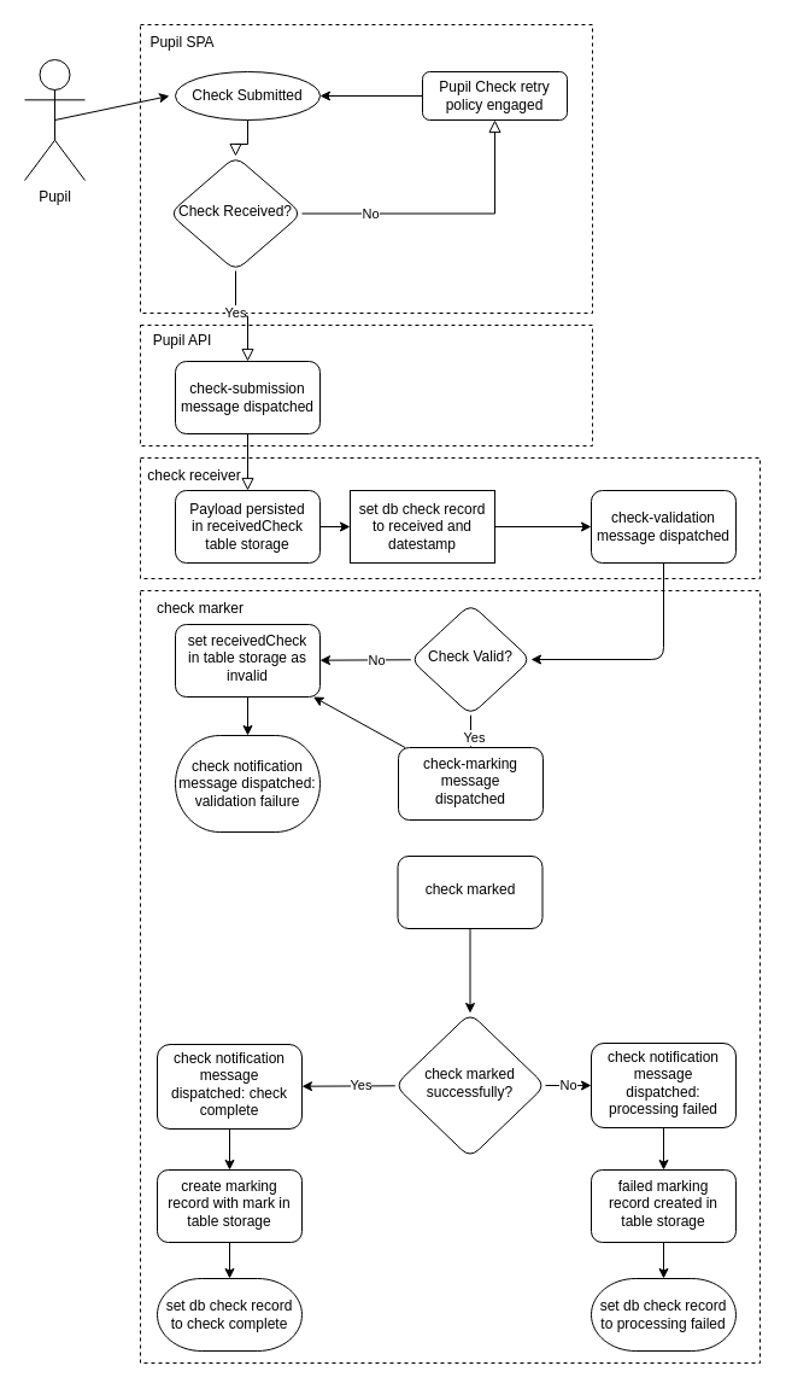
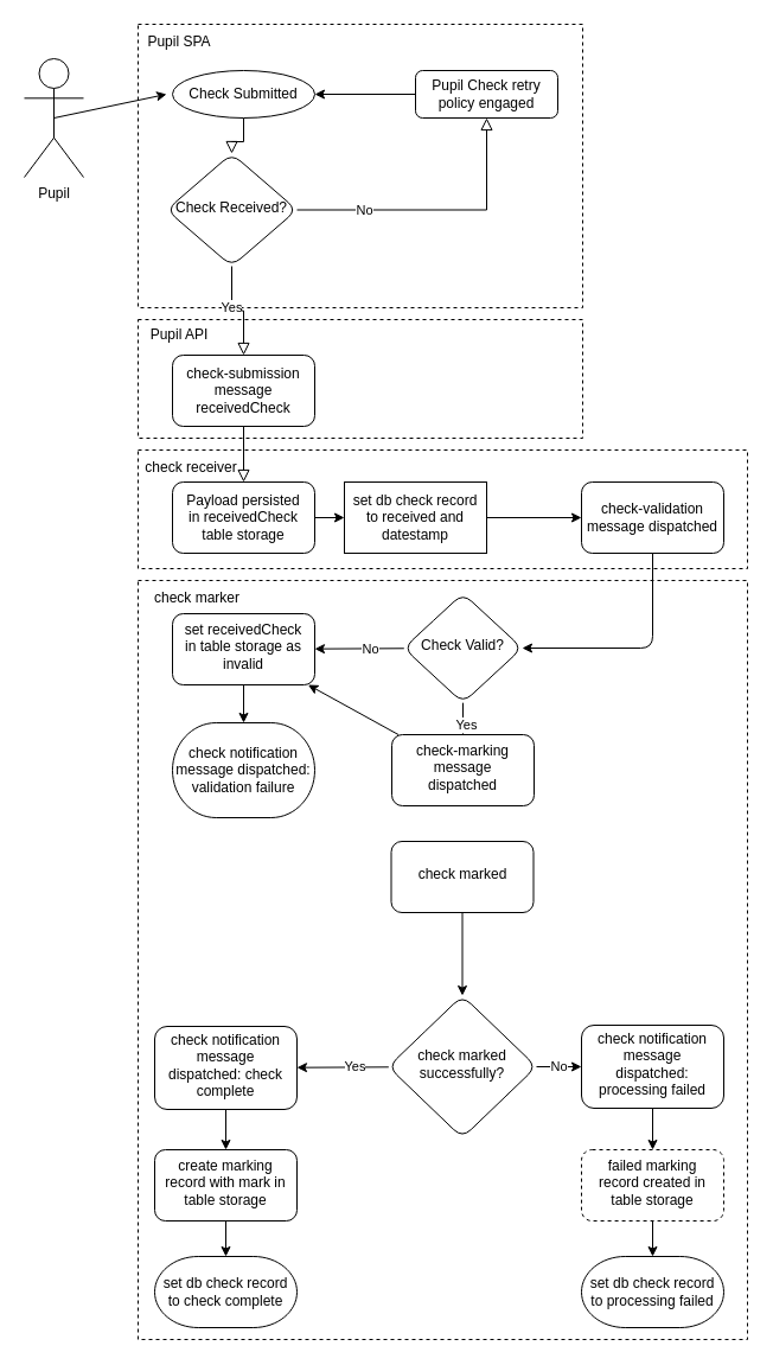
  <mxCell id="0" />
  <mxCell id="1" value="Roles" style="locked=1;" parent="0" />
  <mxCell id="2" value="" style="group" parent="1" vertex="1" connectable="0"><mxGeometry x="116" y="20" width="375" height="239" as="geometry" /></mxCell>
  <mxCell id="3" value="" style="rounded=0;whiteSpace=wrap;html=1;dashed=1;fillColor=none;" parent="2" vertex="1"><mxGeometry width="375" height="239" as="geometry" /></mxCell>
  <mxCell id="4" value="Pupil SPA" style="text;html=1;strokeColor=none;fillColor=none;align=center;verticalAlign=middle;whiteSpace=wrap;rounded=0;dashed=1;opacity=0;" parent="2" vertex="1"><mxGeometry width="70" height="30" as="geometry" /></mxCell>
  <mxCell id="5" value="" style="group" vertex="1" connectable="0" parent="1"><mxGeometry x="116" y="269" width="375" height="100" as="geometry" /></mxCell>
  <mxCell id="6" value="" style="rounded=0;whiteSpace=wrap;html=1;dashed=1;fillColor=none;" vertex="1" parent="5"><mxGeometry width="375" height="100" as="geometry" /></mxCell>
  <mxCell id="7" value="Pupil API" style="text;html=1;strokeColor=none;fillColor=none;align=center;verticalAlign=middle;whiteSpace=wrap;rounded=0;dashed=1;opacity=0;" vertex="1" parent="5"><mxGeometry width="70" height="25" as="geometry" /></mxCell>
  <mxCell id="8" value="" style="group" vertex="1" connectable="0" parent="1"><mxGeometry x="116" y="379" width="514" height="100" as="geometry" /></mxCell>
  <mxCell id="9" value="" style="rounded=0;whiteSpace=wrap;html=1;dashed=1;fillColor=none;" vertex="1" parent="8"><mxGeometry width="514" height="100" as="geometry" /></mxCell>
  <mxCell id="10" value="check receiver" style="text;html=1;strokeColor=none;fillColor=none;align=center;verticalAlign=middle;whiteSpace=wrap;rounded=0;dashed=1;" vertex="1" parent="8"><mxGeometry width="90" height="30" as="geometry" /></mxCell>
  <mxCell id="11" value="" style="rounded=0;whiteSpace=wrap;html=1;dashed=1;fillColor=none;" vertex="1" parent="1"><mxGeometry x="116" y="489" width="514" height="640" as="geometry" /></mxCell>
  <mxCell id="12" value="check marker" style="text;html=1;strokeColor=none;fillColor=none;align=center;verticalAlign=middle;whiteSpace=wrap;rounded=0;dashed=1;" vertex="1" parent="1"><mxGeometry x="116" y="489" width="100" height="30" as="geometry" /></mxCell>
  <mxCell id="13" value="Flowchart" style="" parent="0" />
  <mxCell id="14" value="" style="rounded=0;html=1;jettySize=auto;orthogonalLoop=1;fontSize=11;endArrow=block;endFill=0;endSize=8;strokeWidth=1;shadow=0;labelBackgroundColor=none;edgeStyle=orthogonalEdgeStyle;" parent="13" source="15" target="20" edge="1"><mxGeometry relative="1" as="geometry" /></mxCell>
  <mxCell id="15" value="Check Submitted" style="strokeWidth=1;html=1;shape=mxgraph.flowchart.start_1;whiteSpace=wrap;shadow=0;fontFamily=Helvetica;fontSize=12;fontColor=default;align=center;strokeColor=default;fillColor=default;" parent="13" vertex="1"><mxGeometry x="145" y="59" width="120" height="40" as="geometry" /></mxCell>
  <mxCell id="16" value="" style="rounded=0;html=1;jettySize=auto;orthogonalLoop=1;fontSize=11;endArrow=block;endFill=0;endSize=8;strokeWidth=1;shadow=0;labelBackgroundColor=none;edgeStyle=orthogonalEdgeStyle;" parent="13" source="20" target="25" edge="1"><mxGeometry y="20" relative="1" as="geometry"><mxPoint as="offset" /><mxPoint x="200" y="319" as="targetPoint" /></mxGeometry></mxCell>
  <mxCell id="17" value="Yes" style="edgeLabel;html=1;align=center;verticalAlign=middle;resizable=0;points=[];" vertex="1" connectable="0" parent="16"><mxGeometry x="-0.2" y="-1" relative="1" as="geometry"><mxPoint as="offset" /></mxGeometry></mxCell>
  <mxCell id="18" value="" style="edgeStyle=orthogonalEdgeStyle;rounded=0;html=1;jettySize=auto;orthogonalLoop=1;fontSize=11;endArrow=block;endFill=0;endSize=8;strokeWidth=1;shadow=0;labelBackgroundColor=none;" parent="13" source="20" target="21" edge="1"><mxGeometry x="-0.746" y="10" relative="1" as="geometry"><mxPoint as="offset" /></mxGeometry></mxCell>
  <mxCell id="19" value="No" style="edgeLabel;html=1;align=center;verticalAlign=middle;resizable=0;points=[];" parent="18" vertex="1" connectable="0"><mxGeometry x="-0.527" relative="1" as="geometry"><mxPoint as="offset" /></mxGeometry></mxCell>
  <mxCell id="20" value="Check Received?" style="rhombus;whiteSpace=wrap;html=1;shadow=0;fontFamily=Helvetica;fontSize=12;align=center;strokeWidth=1;spacing=6;spacingTop=-4;rounded=1;" parent="13" vertex="1"><mxGeometry x="140" y="129" width="110" height="95" as="geometry" /></mxCell>
  <mxCell id="21" value="Pupil Check retry policy engaged" style="rounded=1;whiteSpace=wrap;html=1;fontSize=12;glass=0;strokeWidth=1;shadow=0;" parent="13" vertex="1"><mxGeometry x="350" y="59" width="120" height="40" as="geometry" /></mxCell>
  <mxCell id="22" value="" style="rounded=0;html=1;jettySize=auto;orthogonalLoop=1;fontSize=11;endArrow=block;endFill=0;endSize=8;strokeWidth=1;shadow=0;labelBackgroundColor=none;edgeStyle=orthogonalEdgeStyle;exitX=0.5;exitY=1;exitDx=0;exitDy=0;" parent="13" source="25" target="24" edge="1"><mxGeometry x="0.333" y="20" relative="1" as="geometry"><mxPoint as="offset" /><mxPoint x="200" y="399" as="sourcePoint" /></mxGeometry></mxCell>
  <mxCell id="23" value="" style="edgeStyle=orthogonalEdgeStyle;rounded=0;orthogonalLoop=1;jettySize=auto;html=1;" parent="13" source="24" target="29" edge="1"><mxGeometry relative="1" as="geometry" /></mxCell>
  <mxCell id="24" value="Payload persisted&lt;div&gt;in receivedCheck table storage&lt;/div&gt;" style="rounded=1;whiteSpace=wrap;html=1;fontSize=12;glass=0;strokeWidth=1;shadow=0;" parent="13" vertex="1"><mxGeometry x="145" y="406" width="120" height="60" as="geometry" /></mxCell>
- <mxCell id="25" value="check-submission message dispatched" style="rounded=1;whiteSpace=wrap;html=1;fontSize=12;glass=0;strokeWidth=1;shadow=0;" parent="13" vertex="1"><mxGeometry x="145" y="299" width="120" height="60" as="geometry" /></mxCell>
+ <mxCell id="25" value="check-submission message receivedCheck" style="rounded=1;whiteSpace=wrap;html=1;fontSize=12;glass=0;strokeWidth=1;shadow=0;" parent="13" vertex="1"><mxGeometry x="145" y="299" width="120" height="60" as="geometry" /></mxCell>
  <mxCell id="26" value="" style="endArrow=classic;html=1;rounded=0;entryX=1;entryY=0.5;entryDx=0;entryDy=0;exitX=0;exitY=0.5;exitDx=0;exitDy=0;" parent="13" source="21" target="15" edge="1"><mxGeometry width="50" height="50" relative="1" as="geometry"><mxPoint x="350" y="29" as="sourcePoint" /><mxPoint x="420" y="269" as="targetPoint" /><Array as="points" /></mxGeometry></mxCell>
  <mxCell id="27" value="Pupil" style="shape=umlActor;verticalLabelPosition=bottom;verticalAlign=top;html=1;outlineConnect=0;" parent="13" vertex="1"><mxGeometry x="20" y="49" width="50" height="100" as="geometry" /></mxCell>
  <mxCell id="28" value="" style="edgeStyle=none;html=1;" edge="1" parent="13" source="29" target="58"><mxGeometry relative="1" as="geometry" /></mxCell>
  <mxCell id="29" value="set db check record to received and datestamp" style="whiteSpace=wrap;html=1;glass=0;strokeWidth=1;shadow=0;rounded=0;" parent="13" vertex="1"><mxGeometry x="290" y="406" width="120" height="60" as="geometry" /></mxCell>
  <mxCell id="30" value="" style="endArrow=classic;html=1;exitX=0.5;exitY=0.5;exitDx=0;exitDy=0;exitPerimeter=0;" parent="13" source="27" edge="1"><mxGeometry width="50" height="50" relative="1" as="geometry"><mxPoint x="280" y="479" as="sourcePoint" /><mxPoint x="140" y="79" as="targetPoint" /></mxGeometry></mxCell>
  <mxCell id="31" value="" style="edgeStyle=orthogonalEdgeStyle;rounded=0;orthogonalLoop=1;jettySize=auto;html=1;fontFamily=Helvetica;fontSize=12;fontColor=default;" parent="13" source="35" target="37" edge="1"><mxGeometry relative="1" as="geometry" /></mxCell>
  <mxCell id="32" value="Yes" style="edgeLabel;html=1;align=center;verticalAlign=middle;resizable=0;points=[];" parent="31" vertex="1" connectable="0"><mxGeometry x="-0.309" y="2" relative="1" as="geometry"><mxPoint as="offset" /></mxGeometry></mxCell>
  <mxCell id="33" value="" style="edgeStyle=none;html=1;" parent="13" source="35" target="45" edge="1"><mxGeometry relative="1" as="geometry" /></mxCell>
  <mxCell id="34" value="No" style="edgeLabel;html=1;align=center;verticalAlign=middle;resizable=0;points=[];" parent="33" vertex="1" connectable="0"><mxGeometry x="-0.227" relative="1" as="geometry"><mxPoint as="offset" /></mxGeometry></mxCell>
  <mxCell id="35" value="Check Valid?" style="rhombus;whiteSpace=wrap;html=1;shadow=0;fontFamily=Helvetica;fontSize=12;align=center;strokeWidth=1;spacing=6;spacingTop=-4;rounded=1;" parent="13" vertex="1"><mxGeometry x="340" y="499.85" width="100" height="92.31" as="geometry" /></mxCell>
  <mxCell id="36" value="" style="edgeStyle=none;html=1;" parent="13" source="37" target="45" edge="1"><mxGeometry relative="1" as="geometry" /></mxCell>
  <mxCell id="37" value="check-marking message dispatched" style="whiteSpace=wrap;html=1;shadow=0;strokeWidth=1;spacing=6;spacingTop=-4;rounded=1;glass=0;" parent="13" vertex="1"><mxGeometry x="330" y="619" width="120" height="60" as="geometry" /></mxCell>
  <mxCell id="38" value="" style="edgeStyle=none;html=1;" parent="13" source="39" target="43" edge="1"><mxGeometry relative="1" as="geometry" /></mxCell>
  <mxCell id="39" value="check marked" style="whiteSpace=wrap;html=1;shadow=0;strokeWidth=1;spacing=6;spacingTop=-4;rounded=1;glass=0;" parent="13" vertex="1"><mxGeometry x="329.5" y="709" width="120" height="60" as="geometry" /></mxCell>
  <mxCell id="40" value="No" style="edgeStyle=none;html=1;" parent="13" source="43" target="49" edge="1"><mxGeometry relative="1" as="geometry" /></mxCell>
  <mxCell id="41" value="" style="edgeStyle=none;html=1;" parent="13" source="43" target="52" edge="1"><mxGeometry relative="1" as="geometry" /></mxCell>
  <mxCell id="42" value="Yes" style="edgeLabel;html=1;align=center;verticalAlign=middle;resizable=0;points=[];" parent="41" vertex="1" connectable="0"><mxGeometry x="-0.212" y="-1" relative="1" as="geometry"><mxPoint x="1" as="offset" /></mxGeometry></mxCell>
  <mxCell id="43" value="check marked successfully?" style="rhombus;whiteSpace=wrap;html=1;shadow=0;strokeWidth=1;spacing=6;spacingTop=-4;rounded=1;glass=0;" parent="13" vertex="1"><mxGeometry x="327" y="839" width="125" height="120" as="geometry" /></mxCell>
  <mxCell id="44" value="" style="edgeStyle=none;html=1;" parent="13" source="45" target="46" edge="1"><mxGeometry relative="1" as="geometry" /></mxCell>
  <mxCell id="45" value="set receivedCheck in table storage as invalid" style="whiteSpace=wrap;html=1;shadow=0;strokeWidth=1;spacing=6;spacingTop=-4;rounded=1;" parent="13" vertex="1"><mxGeometry x="145" y="517" width="120" height="60" as="geometry" /></mxCell>
  <mxCell id="46" value="check notification message dispatched: validation failure" style="strokeWidth=1;html=1;shape=mxgraph.flowchart.terminator;whiteSpace=wrap;shadow=0;fontFamily=Helvetica;fontSize=12;fontColor=default;align=center;strokeColor=default;fillColor=default;" parent="13" vertex="1"><mxGeometry x="145" y="609" width="120" height="80" as="geometry" /></mxCell>
  <mxCell id="47" value="" style="edgeStyle=none;html=1;exitX=0.5;exitY=1;exitDx=0;exitDy=0;" parent="13" source="56" target="53" edge="1"><mxGeometry relative="1" as="geometry" /></mxCell>
  <mxCell id="48" value="" style="edgeStyle=none;html=1;" parent="13" source="49" target="56" edge="1"><mxGeometry relative="1" as="geometry" /></mxCell>
  <mxCell id="49" value="check notification message dispatched: processing failed" style="whiteSpace=wrap;html=1;shadow=0;strokeWidth=1;spacing=6;spacingTop=-4;rounded=1;glass=0;" parent="13" vertex="1"><mxGeometry x="490" y="864" width="120" height="70" as="geometry" /></mxCell>
  <mxCell id="50" value="" style="edgeStyle=none;html=1;exitX=0.5;exitY=1;exitDx=0;exitDy=0;" parent="13" source="55" target="54" edge="1"><mxGeometry relative="1" as="geometry" /></mxCell>
  <mxCell id="51" value="" style="edgeStyle=none;html=1;" parent="13" source="52" target="55" edge="1"><mxGeometry relative="1" as="geometry" /></mxCell>
  <mxCell id="52" value="check notification message dispatched: check complete" style="whiteSpace=wrap;html=1;shadow=0;strokeWidth=1;spacing=6;spacingTop=-4;rounded=1;glass=0;" parent="13" vertex="1"><mxGeometry x="130" y="865" width="120" height="70" as="geometry" /></mxCell>
  <mxCell id="53" value="set db check record to processing failed" style="strokeWidth=1;html=1;shape=mxgraph.flowchart.terminator;whiteSpace=wrap;shadow=0;fontFamily=Helvetica;fontSize=12;fontColor=default;align=center;strokeColor=default;fillColor=default;" parent="13" vertex="1"><mxGeometry x="490" y="1059" width="120" height="60" as="geometry" /></mxCell>
  <mxCell id="54" value="set db check record to check complete" style="strokeWidth=1;html=1;shape=mxgraph.flowchart.terminator;whiteSpace=wrap;shadow=0;fontFamily=Helvetica;fontSize=12;fontColor=default;align=center;strokeColor=default;fillColor=default;" parent="13" vertex="1"><mxGeometry x="130" y="1059" width="120" height="60" as="geometry" /></mxCell>
  <mxCell id="55" value="create marking record with mark in table storage" style="whiteSpace=wrap;html=1;shadow=0;strokeWidth=1;spacing=6;spacingTop=-4;rounded=1;glass=0;" parent="13" vertex="1"><mxGeometry x="130" y="969" width="120" height="60" as="geometry" /></mxCell>
- <mxCell id="56" value="failed marking record created in table storage" style="whiteSpace=wrap;html=1;shadow=0;strokeWidth=1;spacing=6;spacingTop=-4;rounded=1;glass=0;" parent="13" vertex="1"><mxGeometry x="490" y="969" width="120" height="60" as="geometry" /></mxCell>
+ <mxCell id="56" value="failed marking record created in table storage" style="whiteSpace=wrap;html=1;shadow=0;strokeWidth=1;spacing=6;spacingTop=-4;rounded=1;glass=0;dashed=1;" parent="13" vertex="1"><mxGeometry x="490" y="969" width="120" height="60" as="geometry" /></mxCell>
  <mxCell id="57" style="edgeStyle=none;html=1;entryX=1;entryY=0.5;entryDx=0;entryDy=0;" edge="1" parent="13" source="58" target="35"><mxGeometry relative="1" as="geometry"><Array as="points"><mxPoint x="550" y="546" /></Array></mxGeometry></mxCell>
  <mxCell id="58" value="check-validation message dispatched" style="whiteSpace=wrap;html=1;fillColor=rgb(255, 255, 255);strokeColor=rgb(0, 0, 0);fontColor=rgb(0, 0, 0);rounded=1;glass=0;strokeWidth=1;shadow=0;" vertex="1" parent="13"><mxGeometry x="490" y="406" width="120" height="60" as="geometry" /></mxCell>
